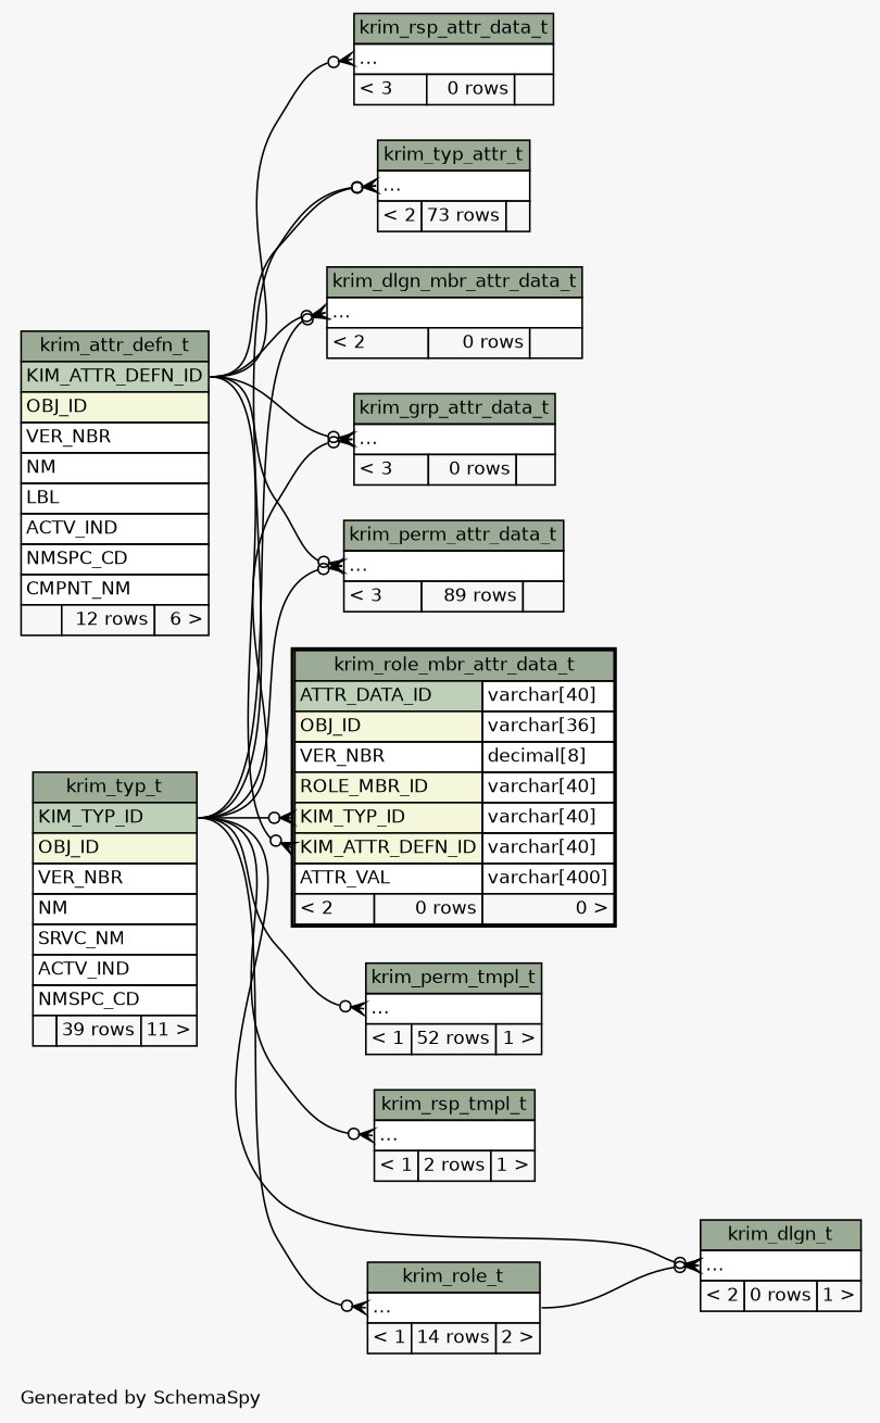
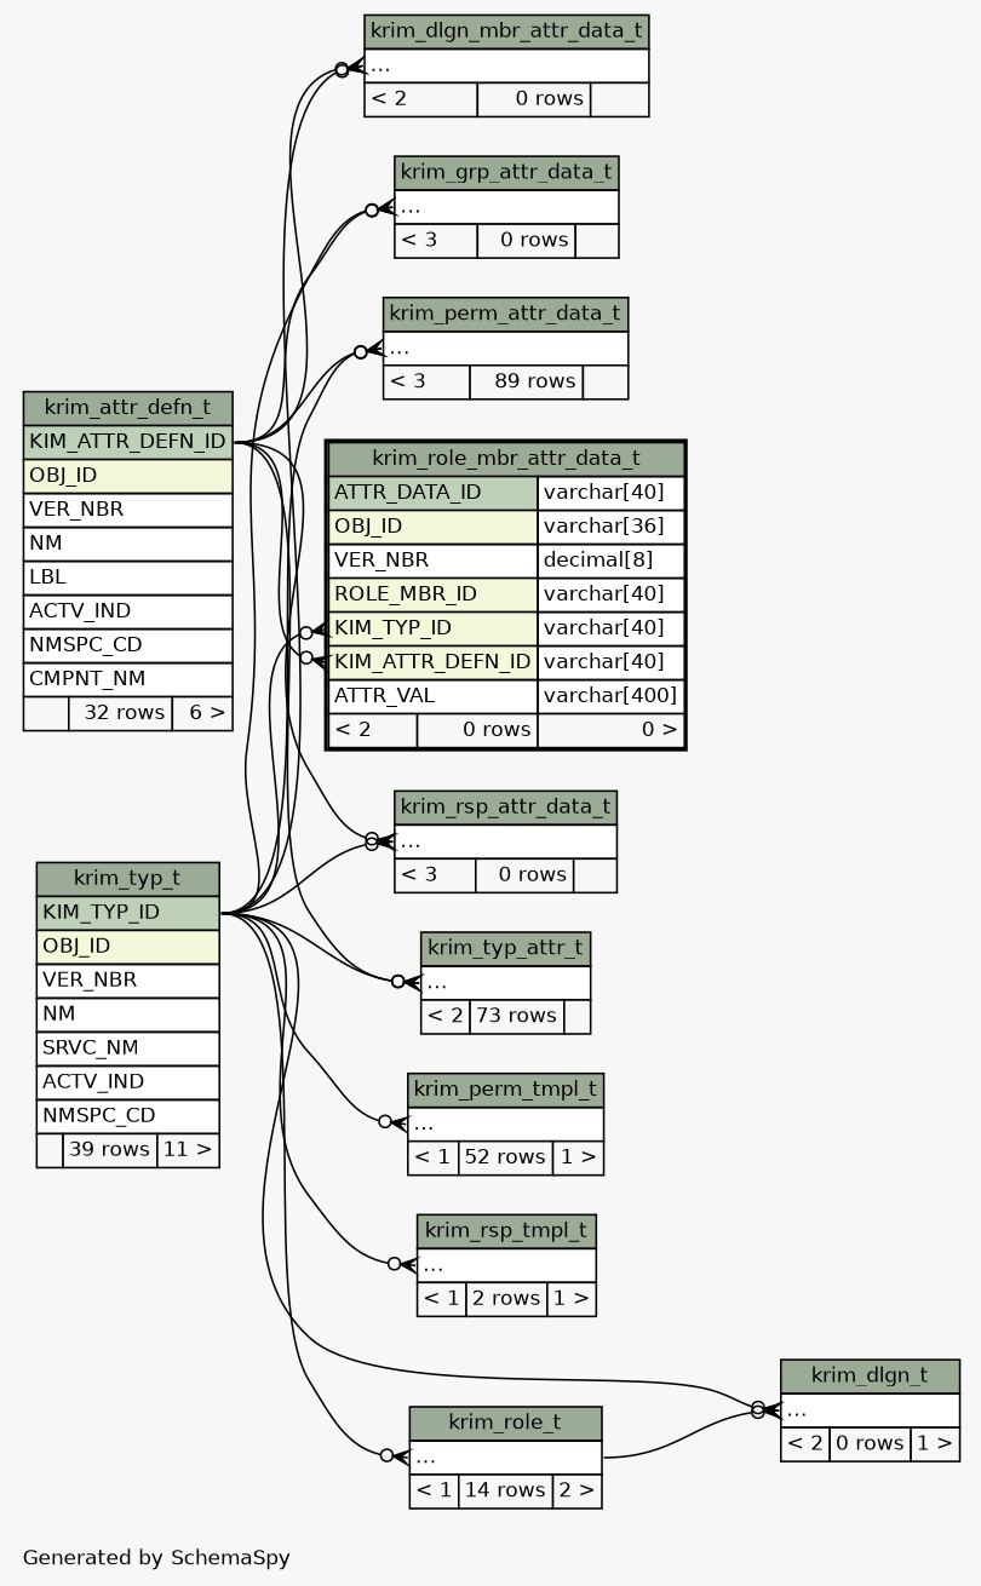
  digraph {
    bgcolor="#f7f7f7"
    fontname=Helvetica
    fontsize=11
    label="\nGenerated by SchemaSpy"
    labeljust=l
    nodesep=0.18
    rankdir=RL
    ranksep=0.46
    node [fontname=Helvetica fontsize=11 shape=plaintext]
    edge [arrowhead=none arrowsize=0.8 arrowtail=crowodot dir=back headport="KIM_TYP_ID:e" tailport="elipses:w"]
    n1 [label=<     <TABLE BORDER="0" CELLBORDER="1" CELLSPACING="0" BGCOLOR="#ffffff">       <TR><TD COLSPAN="3" BGCOLOR="#9bab96" ALIGN="CENTER">krim_dlgn_mbr_attr_data_t</TD></TR>       <TR><TD PORT="elipses" COLSPAN="3" ALIGN="LEFT">...</TD></TR>       <TR><TD ALIGN="LEFT" BGCOLOR="#f7f7f7">&lt; 2</TD><TD ALIGN="RIGHT" BGCOLOR="#f7f7f7">0 rows</TD><TD ALIGN="RIGHT" BGCOLOR="#f7f7f7">  </TD></TR>     </TABLE>>]
-   n2 [label=<     <TABLE BORDER="0" CELLBORDER="1" CELLSPACING="0" BGCOLOR="#ffffff">       <TR><TD COLSPAN="3" BGCOLOR="#9bab96" ALIGN="CENTER">krim_attr_defn_t</TD></TR>       <TR><TD PORT="KIM_ATTR_DEFN_ID" COLSPAN="3" BGCOLOR="#bed1b8" ALIGN="LEFT">KIM_ATTR_DEFN_ID</TD></TR>       <TR><TD PORT="OBJ_ID" COLSPAN="3" BGCOLOR="#f4f7da" ALIGN="LEFT">OBJ_ID</TD></TR>       <TR><TD PORT="VER_NBR" COLSPAN="3" ALIGN="LEFT">VER_NBR</TD></TR>       <TR><TD PORT="NM" COLSPAN="3" ALIGN="LEFT">NM</TD></TR>       <TR><TD PORT="LBL" COLSPAN="3" ALIGN="LEFT">LBL</TD></TR>       <TR><TD PORT="ACTV_IND" COLSPAN="3" ALIGN="LEFT">ACTV_IND</TD></TR>       <TR><TD PORT="NMSPC_CD" COLSPAN="3" ALIGN="LEFT">NMSPC_CD</TD></TR>       <TR><TD PORT="CMPNT_NM" COLSPAN="3" ALIGN="LEFT">CMPNT_NM</TD></TR>       <TR><TD ALIGN="LEFT" BGCOLOR="#f7f7f7">  </TD><TD ALIGN="RIGHT" BGCOLOR="#f7f7f7">12 rows</TD><TD ALIGN="RIGHT" BGCOLOR="#f7f7f7">6 &gt;</TD></TR>     </TABLE>>]
+   n2 [label=<     <TABLE BORDER="0" CELLBORDER="1" CELLSPACING="0" BGCOLOR="#ffffff">       <TR><TD COLSPAN="3" BGCOLOR="#9bab96" ALIGN="CENTER">krim_attr_defn_t</TD></TR>       <TR><TD PORT="KIM_ATTR_DEFN_ID" COLSPAN="3" BGCOLOR="#bed1b8" ALIGN="LEFT">KIM_ATTR_DEFN_ID</TD></TR>       <TR><TD PORT="OBJ_ID" COLSPAN="3" BGCOLOR="#f4f7da" ALIGN="LEFT">OBJ_ID</TD></TR>       <TR><TD PORT="VER_NBR" COLSPAN="3" ALIGN="LEFT">VER_NBR</TD></TR>       <TR><TD PORT="NM" COLSPAN="3" ALIGN="LEFT">NM</TD></TR>       <TR><TD PORT="LBL" COLSPAN="3" ALIGN="LEFT">LBL</TD></TR>       <TR><TD PORT="ACTV_IND" COLSPAN="3" ALIGN="LEFT">ACTV_IND</TD></TR>       <TR><TD PORT="NMSPC_CD" COLSPAN="3" ALIGN="LEFT">NMSPC_CD</TD></TR>       <TR><TD PORT="CMPNT_NM" COLSPAN="3" ALIGN="LEFT">CMPNT_NM</TD></TR>       <TR><TD ALIGN="LEFT" BGCOLOR="#f7f7f7">  </TD><TD ALIGN="RIGHT" BGCOLOR="#f7f7f7">32 rows</TD><TD ALIGN="RIGHT" BGCOLOR="#f7f7f7">6 &gt;</TD></TR>     </TABLE>>]
    n3 [label=<     <TABLE BORDER="0" CELLBORDER="1" CELLSPACING="0" BGCOLOR="#ffffff">       <TR><TD COLSPAN="3" BGCOLOR="#9bab96" ALIGN="CENTER">krim_typ_t</TD></TR>       <TR><TD PORT="KIM_TYP_ID" COLSPAN="3" BGCOLOR="#bed1b8" ALIGN="LEFT">KIM_TYP_ID</TD></TR>       <TR><TD PORT="OBJ_ID" COLSPAN="3" BGCOLOR="#f4f7da" ALIGN="LEFT">OBJ_ID</TD></TR>       <TR><TD PORT="VER_NBR" COLSPAN="3" ALIGN="LEFT">VER_NBR</TD></TR>       <TR><TD PORT="NM" COLSPAN="3" ALIGN="LEFT">NM</TD></TR>       <TR><TD PORT="SRVC_NM" COLSPAN="3" ALIGN="LEFT">SRVC_NM</TD></TR>       <TR><TD PORT="ACTV_IND" COLSPAN="3" ALIGN="LEFT">ACTV_IND</TD></TR>       <TR><TD PORT="NMSPC_CD" COLSPAN="3" ALIGN="LEFT">NMSPC_CD</TD></TR>       <TR><TD ALIGN="LEFT" BGCOLOR="#f7f7f7">  </TD><TD ALIGN="RIGHT" BGCOLOR="#f7f7f7">39 rows</TD><TD ALIGN="RIGHT" BGCOLOR="#f7f7f7">11 &gt;</TD></TR>     </TABLE>>]
    n4 [label=<     <TABLE BORDER="0" CELLBORDER="1" CELLSPACING="0" BGCOLOR="#ffffff">       <TR><TD COLSPAN="3" BGCOLOR="#9bab96" ALIGN="CENTER">krim_dlgn_t</TD></TR>       <TR><TD PORT="elipses" COLSPAN="3" ALIGN="LEFT">...</TD></TR>       <TR><TD ALIGN="LEFT" BGCOLOR="#f7f7f7">&lt; 2</TD><TD ALIGN="RIGHT" BGCOLOR="#f7f7f7">0 rows</TD><TD ALIGN="RIGHT" BGCOLOR="#f7f7f7">1 &gt;</TD></TR>     </TABLE>>]
    n5 [label=<     <TABLE BORDER="0" CELLBORDER="1" CELLSPACING="0" BGCOLOR="#ffffff">       <TR><TD COLSPAN="3" BGCOLOR="#9bab96" ALIGN="CENTER">krim_role_t</TD></TR>       <TR><TD PORT="elipses" COLSPAN="3" ALIGN="LEFT">...</TD></TR>       <TR><TD ALIGN="LEFT" BGCOLOR="#f7f7f7">&lt; 1</TD><TD ALIGN="RIGHT" BGCOLOR="#f7f7f7">14 rows</TD><TD ALIGN="RIGHT" BGCOLOR="#f7f7f7">2 &gt;</TD></TR>     </TABLE>>]
    n6 [label=<     <TABLE BORDER="0" CELLBORDER="1" CELLSPACING="0" BGCOLOR="#ffffff">       <TR><TD COLSPAN="3" BGCOLOR="#9bab96" ALIGN="CENTER">krim_grp_attr_data_t</TD></TR>       <TR><TD PORT="elipses" COLSPAN="3" ALIGN="LEFT">...</TD></TR>       <TR><TD ALIGN="LEFT" BGCOLOR="#f7f7f7">&lt; 3</TD><TD ALIGN="RIGHT" BGCOLOR="#f7f7f7">0 rows</TD><TD ALIGN="RIGHT" BGCOLOR="#f7f7f7">  </TD></TR>     </TABLE>>]
    n7 [label=<     <TABLE BORDER="0" CELLBORDER="1" CELLSPACING="0" BGCOLOR="#ffffff">       <TR><TD COLSPAN="3" BGCOLOR="#9bab96" ALIGN="CENTER">krim_perm_attr_data_t</TD></TR>       <TR><TD PORT="elipses" COLSPAN="3" ALIGN="LEFT">...</TD></TR>       <TR><TD ALIGN="LEFT" BGCOLOR="#f7f7f7">&lt; 3</TD><TD ALIGN="RIGHT" BGCOLOR="#f7f7f7">89 rows</TD><TD ALIGN="RIGHT" BGCOLOR="#f7f7f7">  </TD></TR>     </TABLE>>]
    n8 [label=<     <TABLE BORDER="0" CELLBORDER="1" CELLSPACING="0" BGCOLOR="#ffffff">       <TR><TD COLSPAN="3" BGCOLOR="#9bab96" ALIGN="CENTER">krim_perm_tmpl_t</TD></TR>       <TR><TD PORT="elipses" COLSPAN="3" ALIGN="LEFT">...</TD></TR>       <TR><TD ALIGN="LEFT" BGCOLOR="#f7f7f7">&lt; 1</TD><TD ALIGN="RIGHT" BGCOLOR="#f7f7f7">52 rows</TD><TD ALIGN="RIGHT" BGCOLOR="#f7f7f7">1 &gt;</TD></TR>     </TABLE>>]
    n9 [label=<     <TABLE BORDER="2" CELLBORDER="1" CELLSPACING="0" BGCOLOR="#ffffff">       <TR><TD COLSPAN="3" BGCOLOR="#9bab96" ALIGN="CENTER">krim_role_mbr_attr_data_t</TD></TR>       <TR><TD PORT="ATTR_DATA_ID" COLSPAN="2" BGCOLOR="#bed1b8" ALIGN="LEFT">ATTR_DATA_ID</TD><TD PORT="ATTR_DATA_ID.type" ALIGN="LEFT">varchar[40]</TD></TR>       <TR><TD PORT="OBJ_ID" COLSPAN="2" BGCOLOR="#f4f7da" ALIGN="LEFT">OBJ_ID</TD><TD PORT="OBJ_ID.type" ALIGN="LEFT">varchar[36]</TD></TR>       <TR><TD PORT="VER_NBR" COLSPAN="2" ALIGN="LEFT">VER_NBR</TD><TD PORT="VER_NBR.type" ALIGN="LEFT">decimal[8]</TD></TR>       <TR><TD PORT="ROLE_MBR_ID" COLSPAN="2" BGCOLOR="#f4f7da" ALIGN="LEFT">ROLE_MBR_ID</TD><TD PORT="ROLE_MBR_ID.type" ALIGN="LEFT">varchar[40]</TD></TR>       <TR><TD PORT="KIM_TYP_ID" COLSPAN="2" BGCOLOR="#f4f7da" ALIGN="LEFT">KIM_TYP_ID</TD><TD PORT="KIM_TYP_ID.type" ALIGN="LEFT">varchar[40]</TD></TR>       <TR><TD PORT="KIM_ATTR_DEFN_ID" COLSPAN="2" BGCOLOR="#f4f7da" ALIGN="LEFT">KIM_ATTR_DEFN_ID</TD><TD PORT="KIM_ATTR_DEFN_ID.type" ALIGN="LEFT">varchar[40]</TD></TR>       <TR><TD PORT="ATTR_VAL" COLSPAN="2" ALIGN="LEFT">ATTR_VAL</TD><TD PORT="ATTR_VAL.type" ALIGN="LEFT">varchar[400]</TD></TR>       <TR><TD ALIGN="LEFT" BGCOLOR="#f7f7f7">&lt; 2</TD><TD ALIGN="RIGHT" BGCOLOR="#f7f7f7">0 rows</TD><TD ALIGN="RIGHT" BGCOLOR="#f7f7f7">0 &gt;</TD></TR>     </TABLE>>]
    n10 [label=<     <TABLE BORDER="0" CELLBORDER="1" CELLSPACING="0" BGCOLOR="#ffffff">       <TR><TD COLSPAN="3" BGCOLOR="#9bab96" ALIGN="CENTER">krim_rsp_attr_data_t</TD></TR>       <TR><TD PORT="elipses" COLSPAN="3" ALIGN="LEFT">...</TD></TR>       <TR><TD ALIGN="LEFT" BGCOLOR="#f7f7f7">&lt; 3</TD><TD ALIGN="RIGHT" BGCOLOR="#f7f7f7">0 rows</TD><TD ALIGN="RIGHT" BGCOLOR="#f7f7f7">  </TD></TR>     </TABLE>>]
    n11 [label=<     <TABLE BORDER="0" CELLBORDER="1" CELLSPACING="0" BGCOLOR="#ffffff">       <TR><TD COLSPAN="3" BGCOLOR="#9bab96" ALIGN="CENTER">krim_rsp_tmpl_t</TD></TR>       <TR><TD PORT="elipses" COLSPAN="3" ALIGN="LEFT">...</TD></TR>       <TR><TD ALIGN="LEFT" BGCOLOR="#f7f7f7">&lt; 1</TD><TD ALIGN="RIGHT" BGCOLOR="#f7f7f7">2 rows</TD><TD ALIGN="RIGHT" BGCOLOR="#f7f7f7">1 &gt;</TD></TR>     </TABLE>>]
    n12 [label=<     <TABLE BORDER="0" CELLBORDER="1" CELLSPACING="0" BGCOLOR="#ffffff">       <TR><TD COLSPAN="3" BGCOLOR="#9bab96" ALIGN="CENTER">krim_typ_attr_t</TD></TR>       <TR><TD PORT="elipses" COLSPAN="3" ALIGN="LEFT">...</TD></TR>       <TR><TD ALIGN="LEFT" BGCOLOR="#f7f7f7">&lt; 2</TD><TD ALIGN="RIGHT" BGCOLOR="#f7f7f7">73 rows</TD><TD ALIGN="RIGHT" BGCOLOR="#f7f7f7">  </TD></TR>     </TABLE>>]
    n1 -> n2 [headport="KIM_ATTR_DEFN_ID:e"]
    n1 -> n3
    n4 -> n3
    n4 -> n5 [headport="elipses:e"]
    n5 -> n3
    n6 -> n2 [headport="KIM_ATTR_DEFN_ID:e"]
    n6 -> n3
    n7 -> n2 [headport="KIM_ATTR_DEFN_ID:e"]
    n7 -> n3
    n8 -> n3
    n9 -> n2 [headport="KIM_ATTR_DEFN_ID:e" tailport="KIM_ATTR_DEFN_ID:w"]
    n9 -> n3 [tailport="KIM_TYP_ID:w"]
    n10 -> n2 [headport="KIM_ATTR_DEFN_ID:e"]
+   n10 -> n3
    n11 -> n3
    n12 -> n2 [headport="KIM_ATTR_DEFN_ID:e"]
    n12 -> n3
  }
